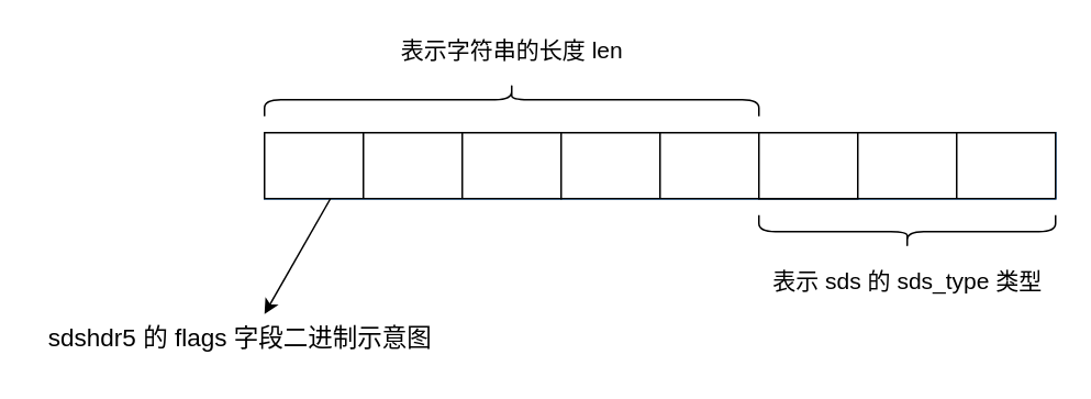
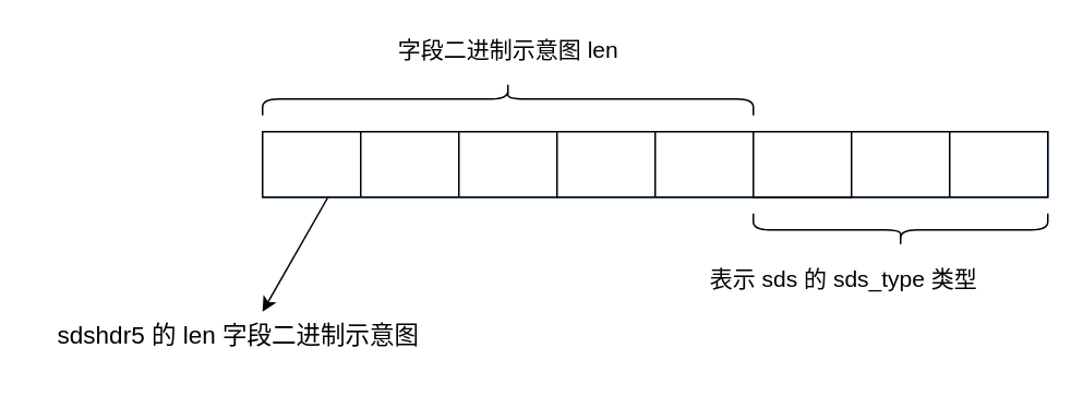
  <mxCell id="0" />
  <mxCell id="1" parent="0" />
  <mxCell id="2" value="" style="group;fillColor=#33FFFF;strokeColor=#007FFF;" vertex="1" connectable="0" parent="1"><mxGeometry x="160" y="80" width="480" height="40" as="geometry" /></mxCell>
  <mxCell id="3" value="" style="shape=table;html=1;whiteSpace=wrap;startSize=0;container=1;collapsible=0;childLayout=tableLayout;" vertex="1" parent="2"><mxGeometry width="180" height="40" as="geometry" /></mxCell>
  <mxCell id="4" value="" style="shape=partialRectangle;html=1;whiteSpace=wrap;collapsible=0;dropTarget=0;pointerEvents=0;fillColor=none;top=0;left=0;bottom=0;right=0;points=[[0,0.5],[1,0.5]];portConstraint=eastwest;" vertex="1" parent="3"><mxGeometry width="180" height="40" as="geometry" /></mxCell>
  <mxCell id="5" value="" style="shape=partialRectangle;html=1;whiteSpace=wrap;connectable=0;fillColor=none;top=0;left=0;bottom=0;right=0;overflow=hidden;pointerEvents=1;" vertex="1" parent="4"><mxGeometry width="60" height="40" as="geometry"><mxRectangle width="60" height="40" as="alternateBounds" /></mxGeometry></mxCell>
  <mxCell id="6" value="" style="shape=partialRectangle;html=1;whiteSpace=wrap;connectable=0;fillColor=none;top=0;left=0;bottom=0;right=0;overflow=hidden;pointerEvents=1;" vertex="1" parent="4"><mxGeometry x="60" width="60" height="40" as="geometry"><mxRectangle width="60" height="40" as="alternateBounds" /></mxGeometry></mxCell>
  <mxCell id="7" value="" style="shape=partialRectangle;html=1;whiteSpace=wrap;connectable=0;fillColor=none;top=0;left=0;bottom=0;right=0;overflow=hidden;pointerEvents=1;" vertex="1" parent="4"><mxGeometry x="120" width="60" height="40" as="geometry"><mxRectangle width="60" height="40" as="alternateBounds" /></mxGeometry></mxCell>
  <mxCell id="8" value="" style="shape=table;html=1;whiteSpace=wrap;startSize=0;container=1;collapsible=0;childLayout=tableLayout;" vertex="1" parent="2"><mxGeometry x="180" width="180" height="40" as="geometry" /></mxCell>
  <mxCell id="9" value="" style="shape=partialRectangle;html=1;whiteSpace=wrap;collapsible=0;dropTarget=0;pointerEvents=0;fillColor=none;top=0;left=0;bottom=0;right=0;points=[[0,0.5],[1,0.5]];portConstraint=eastwest;" vertex="1" parent="8"><mxGeometry width="180" height="40" as="geometry" /></mxCell>
  <mxCell id="10" value="" style="shape=partialRectangle;html=1;whiteSpace=wrap;connectable=0;fillColor=none;top=0;left=0;bottom=0;right=0;overflow=hidden;pointerEvents=1;" vertex="1" parent="9"><mxGeometry width="60" height="40" as="geometry"><mxRectangle width="60" height="40" as="alternateBounds" /></mxGeometry></mxCell>
  <mxCell id="11" value="" style="shape=partialRectangle;html=1;whiteSpace=wrap;connectable=0;fillColor=none;top=0;left=0;bottom=0;right=0;overflow=hidden;pointerEvents=1;" vertex="1" parent="9"><mxGeometry x="60" width="60" height="40" as="geometry"><mxRectangle width="60" height="40" as="alternateBounds" /></mxGeometry></mxCell>
  <mxCell id="12" value="" style="shape=partialRectangle;html=1;whiteSpace=wrap;connectable=0;fillColor=none;top=0;left=0;bottom=0;right=0;overflow=hidden;pointerEvents=1;" vertex="1" parent="9"><mxGeometry x="120" width="60" height="40" as="geometry"><mxRectangle width="60" height="40" as="alternateBounds" /></mxGeometry></mxCell>
  <mxCell id="13" value="" style="shape=table;html=1;whiteSpace=wrap;startSize=0;container=1;collapsible=0;childLayout=tableLayout;" vertex="1" parent="2"><mxGeometry x="300" width="180" height="40" as="geometry" /></mxCell>
  <mxCell id="14" value="" style="shape=partialRectangle;html=1;whiteSpace=wrap;collapsible=0;dropTarget=0;pointerEvents=0;fillColor=none;top=0;left=0;bottom=0;right=0;points=[[0,0.5],[1,0.5]];portConstraint=eastwest;" vertex="1" parent="13"><mxGeometry width="180" height="40" as="geometry" /></mxCell>
  <mxCell id="15" value="" style="shape=partialRectangle;html=1;whiteSpace=wrap;connectable=0;fillColor=none;top=0;left=0;bottom=0;right=0;overflow=hidden;pointerEvents=1;" vertex="1" parent="14"><mxGeometry width="60" height="40" as="geometry"><mxRectangle width="60" height="40" as="alternateBounds" /></mxGeometry></mxCell>
  <mxCell id="16" value="" style="shape=partialRectangle;html=1;whiteSpace=wrap;connectable=0;fillColor=none;top=0;left=0;bottom=0;right=0;overflow=hidden;pointerEvents=1;" vertex="1" parent="14"><mxGeometry x="60" width="60" height="40" as="geometry"><mxRectangle width="60" height="40" as="alternateBounds" /></mxGeometry></mxCell>
  <mxCell id="17" value="" style="shape=partialRectangle;html=1;whiteSpace=wrap;connectable=0;fillColor=none;top=0;left=0;bottom=0;right=0;overflow=hidden;pointerEvents=1;strokeColor=#007FFF;" vertex="1" parent="14"><mxGeometry x="120" width="60" height="40" as="geometry"><mxRectangle width="60" height="40" as="alternateBounds" /></mxGeometry></mxCell>
  <mxCell id="18" value="" style="shape=curlyBracket;whiteSpace=wrap;html=1;rounded=1;flipH=1;direction=south;" vertex="1" parent="1"><mxGeometry x="160" y="50" width="300" height="20" as="geometry" /></mxCell>
  <mxCell id="19" value="" style="shape=curlyBracket;whiteSpace=wrap;html=1;rounded=1;flipH=1;direction=north;" vertex="1" parent="1"><mxGeometry x="460" y="130" width="180" height="20" as="geometry" /></mxCell>
- <mxCell id="20" value="&lt;font style=&quot;font-size: 14px&quot;&gt;表示字符串的长度 len&lt;/font&gt;" style="text;html=1;resizable=0;autosize=1;align=center;verticalAlign=middle;points=[];fillColor=none;strokeColor=none;rounded=0;" vertex="1" parent="1"><mxGeometry x="235" y="20" width="150" height="20" as="geometry" /></mxCell>
- <mxCell id="21" value="&lt;font style=&quot;font-size: 14px&quot;&gt;表示 sds 的 sds&lt;span style=&quot;text-align: left&quot;&gt;_type 类型&lt;/span&gt;&lt;/font&gt;" style="text;html=1;resizable=0;autosize=1;align=center;verticalAlign=middle;points=[];fillColor=none;strokeColor=none;rounded=0;" vertex="1" parent="1"><mxGeometry x="460" y="160" width="180" height="20" as="geometry" /></mxCell>
+ <mxCell id="20" value="&lt;font style=&quot;font-size: 14px&quot;&gt;字段二进制示意图 len&lt;/font&gt;" style="text;html=1;resizable=0;autosize=1;align=center;verticalAlign=middle;points=[];fillColor=none;strokeColor=none;rounded=0;" vertex="1" parent="1"><mxGeometry x="235" y="20" width="150" height="20" as="geometry" /></mxCell>
+ <mxCell id="21" value="&lt;font style=&quot;font-size: 14px&quot;&gt;表示 sds 的 sds&lt;span style=&quot;text-align: left&quot;&gt;_type 类型&lt;/span&gt;&lt;/font&gt;" style="text;html=1;resizable=0;autosize=1;align=center;verticalAlign=middle;points=[];fillColor=none;strokeColor=none;rounded=0;" vertex="1" parent="1"><mxGeometry x="425" y="160" width="180" height="20" as="geometry" /></mxCell>
  <mxCell id="22" value="" style="endArrow=classic;html=1;rounded=0;fontSize=14;" edge="1" parent="1"><mxGeometry width="50" height="50" relative="1" as="geometry"><mxPoint x="200" y="120" as="sourcePoint" /><mxPoint x="160" y="190" as="targetPoint" /></mxGeometry></mxCell>
- <mxCell id="23" value="&lt;div style=&quot;line-height: 1.75 ; text-align: left&quot;&gt;&lt;font style=&quot;font-size: 15px&quot;&gt;sdshdr5 的 flags 字段二进制示意图&lt;/font&gt;&lt;/div&gt;" style="text;html=1;resizable=0;autosize=1;align=center;verticalAlign=middle;points=[];fillColor=none;strokeColor=none;rounded=0;" vertex="1" parent="1"><mxGeometry x="20" y="190" width="250" height="30" as="geometry" /></mxCell>
+ <mxCell id="23" value="&lt;div style=&quot;line-height: 1.75 ; text-align: left&quot;&gt;&lt;font style=&quot;font-size: 15px&quot;&gt;sdshdr5 的 len 字段二进制示意图&lt;/font&gt;&lt;/div&gt;" style="text;html=1;resizable=0;autosize=1;align=center;verticalAlign=middle;points=[];fillColor=none;strokeColor=none;rounded=0;" vertex="1" parent="1"><mxGeometry x="20" y="190" width="250" height="30" as="geometry" /></mxCell>
